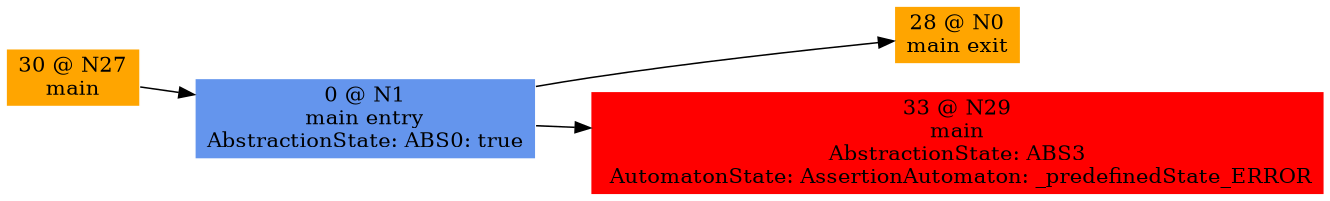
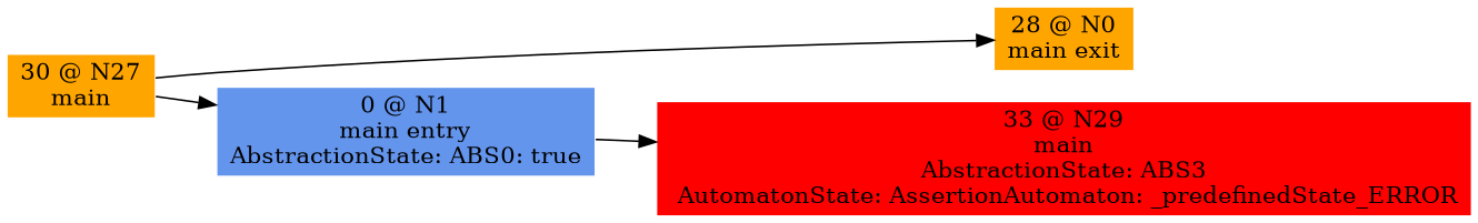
  digraph {
    rankdir=LR
    node [color=white fillcolor=orange shape=box style=filled]
    n1 [fillcolor=cornflowerblue label="0 @ N1\nmain entry\nAbstractionState: ABS0: true\n"]
    n2 [label="28 @ N0\nmain exit\n"]
    n3 [fillcolor=red label="33 @ N29\nmain\nAbstractionState: ABS3\n AutomatonState: AssertionAutomaton: _predefinedState_ERROR\n"]
    n4 [label="30 @ N27\nmain\n"]
-   n1 -> n2
+   n4 -> n2
    n1 -> n3
    n4 -> n1
  }
